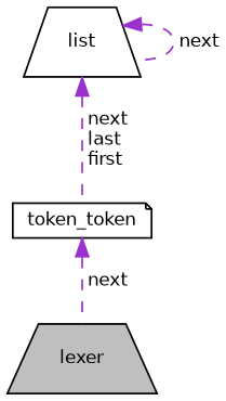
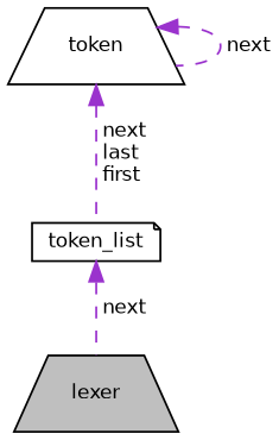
  digraph {
    node [color=black fillcolor=white fontname=Helvetica fontsize=10 shape=trapezium style=filled]
    edge [color=darkorchid3 dir=back fontname=Helvetica fontsize=10 labelfontname=Helvetica labelfontsize=10 style=dashed]
    n1 [fillcolor=grey75 fontcolor=black height=0.2 label=lexer width=0.4]
-   n2 [height=0.2 label=token_token shape=note width=0.4]
-   n3 [height=0.2 label=list width=0.4]
+   n2 [height=0.2 label=token_list shape=note width=0.4]
+   n3 [height=0.2 label=token width=0.4]
    n2 -> n1 [label=" next"]
    n3 -> n2 [label=" next\nlast\nfirst"]
    n3 -> n3 [label=" next"]
  }
